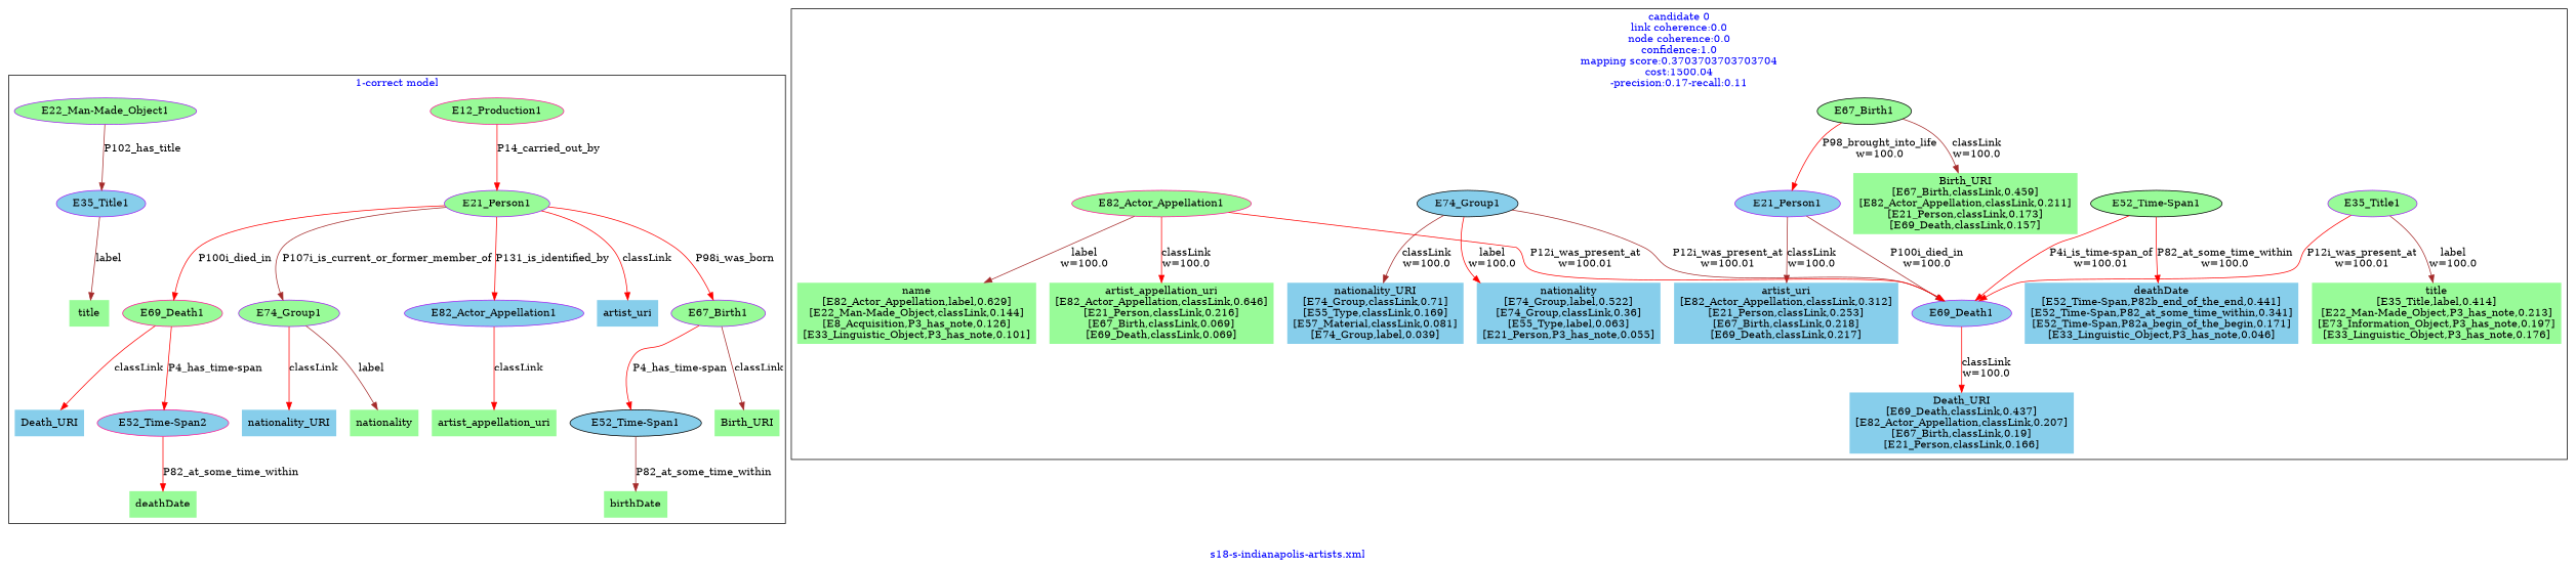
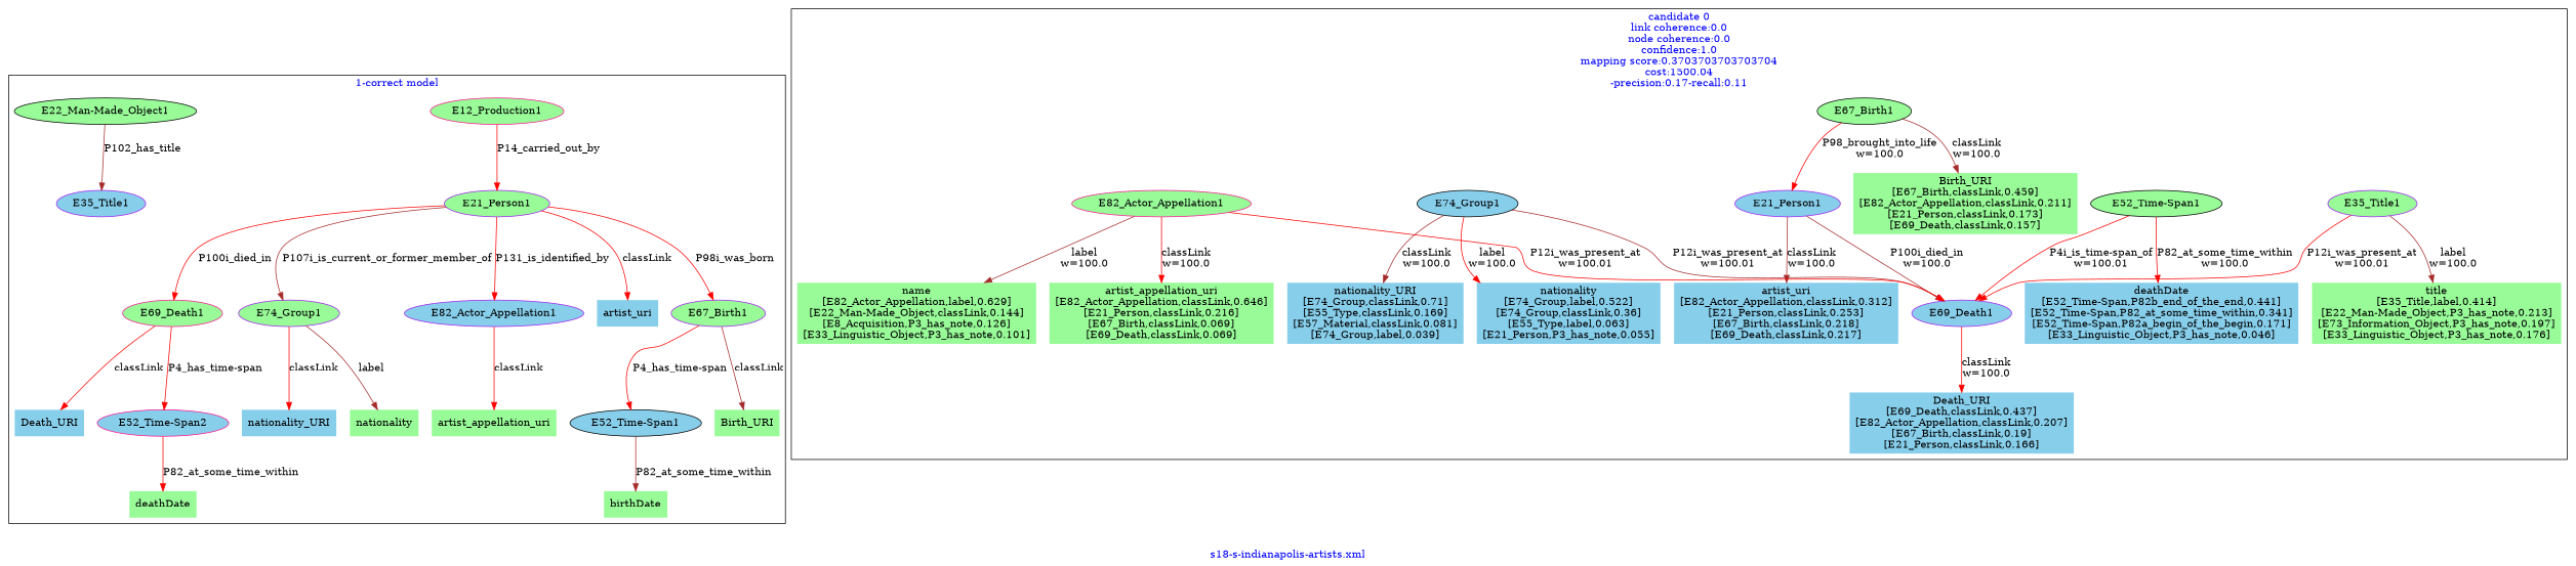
  digraph {
    fontcolor=blue
    label="s18-s-indianapolis-artists.xml"
    remincross=true
    node [color=purple fillcolor=palegreen style=filled shape=plaintext]
    edge [color=red fontcolor=black]
    n1 [color=deeppink label=E12_Production1 shape=""]
    n2 [label=E21_Person1 shape=""]
    n3 [label=E67_Birth1 shape=""]
    n4 [color=deeppink label=E69_Death1 shape=""]
    n5 [label=E74_Group1 shape=""]
    n6 [fillcolor=skyblue label=E82_Actor_Appellation1 shape=""]
-   n7 [label="E22_Man-Made_Object1" shape=""]
+   n7 [color=black label="E22_Man-Made_Object1" shape=""]
    n8 [fillcolor=skyblue label=E35_Title1 shape=""]
    n9 [color=black fillcolor=skyblue label="E52_Time-Span1" shape=""]
    n10 [color=deeppink fillcolor=skyblue label="E52_Time-Span2" shape=""]
    n11 [fillcolor=skyblue label=artist_uri]
    n12 [color=black label=nationality]
    n13 [color=black fillcolor=skyblue label=Death_URI]
    n14 [label=artist_appellation_uri]
    n15 [color=black label=deathDate]
    n16 [color=black fillcolor=skyblue label=nationality_URI]
-   n17 [label=title]
    n18 [label=Birth_URI]
    n19 [color=black label=birthDate]
    n20 [fillcolor=skyblue label=E21_Person1 shape=""]
    n21 [color=deeppink fillcolor=skyblue label="artist_uri\n[E82_Actor_Appellation,classLink,0.312]\n[E21_Person,classLink,0.253]\n[E67_Birth,classLink,0.218]\n[E69_Death,classLink,0.217]"]
    n22 [label=E35_Title1 shape=""]
    n23 [color=deeppink label="title\n[E35_Title,label,0.414]\n[E22_Man-Made_Object,P3_has_note,0.213]\n[E73_Information_Object,P3_has_note,0.197]\n[E33_Linguistic_Object,P3_has_note,0.176]"]
    n24 [color=black label="E52_Time-Span1" shape=""]
    n25 [color=black fillcolor=skyblue label="deathDate\n[E52_Time-Span,P82b_end_of_the_end,0.441]\n[E52_Time-Span,P82_at_some_time_within,0.341]\n[E52_Time-Span,P82a_begin_of_the_begin,0.171]\n[E33_Linguistic_Object,P3_has_note,0.046]"]
    n26 [color=black label=E67_Birth1 shape=""]
    n27 [color=deeppink label="Birth_URI\n[E67_Birth,classLink,0.459]\n[E82_Actor_Appellation,classLink,0.211]\n[E21_Person,classLink,0.173]\n[E69_Death,classLink,0.157]"]
    n28 [fillcolor=skyblue label=E69_Death1 shape=""]
    n29 [color=deeppink fillcolor=skyblue label="Death_URI\n[E69_Death,classLink,0.437]\n[E82_Actor_Appellation,classLink,0.207]\n[E67_Birth,classLink,0.19]\n[E21_Person,classLink,0.166]"]
    n30 [color=black fillcolor=skyblue label=E74_Group1 shape=""]
    n31 [color=deeppink fillcolor=skyblue label="nationality_URI\n[E74_Group,classLink,0.71]\n[E55_Type,classLink,0.169]\n[E57_Material,classLink,0.081]\n[E74_Group,label,0.039]"]
    n32 [fillcolor=skyblue label="nationality\n[E74_Group,label,0.522]\n[E74_Group,classLink,0.36]\n[E55_Type,label,0.063]\n[E21_Person,P3_has_note,0.055]"]
    n33 [color=deeppink label=E82_Actor_Appellation1 shape=""]
    n34 [color=deeppink label="artist_appellation_uri\n[E82_Actor_Appellation,classLink,0.646]\n[E21_Person,classLink,0.216]\n[E67_Birth,classLink,0.069]\n[E69_Death,classLink,0.069]"]
    n35 [color=deeppink label="name\n[E82_Actor_Appellation,label,0.629]\n[E22_Man-Made_Object,classLink,0.144]\n[E8_Acquisition,P3_has_note,0.126]\n[E33_Linguistic_Object,P3_has_note,0.101]"]
    subgraph cluster_1 {
      label="1-correct model"
      n1
      n2
      n3
      n4
      n5
      n6
      n7
      n8
      n9
      n10
      n11
      n12
      n13
      n14
      n15
      n16
-     n17
      n18
      n19
    }
    subgraph cluster_2 {
      label="candidate 0\nlink coherence:0.0\nnode coherence:0.0\nconfidence:1.0\nmapping score:0.3703703703703704\ncost:1500.04\n-precision:0.17-recall:0.11"
      n20
      n21
      n22
      n23
      n24
      n25
      n26
      n27
      n28
      n29
      n30
      n31
      n32
      n33
      n34
      n35
    }
    n1 -> n2 [label=P14_carried_out_by]
    n2 -> n3 [label=P98i_was_born]
    n2 -> n4 [label=P100i_died_in]
    n2 -> n5 [color=brown label=P107i_is_current_or_former_member_of]
    n2 -> n6 [label=P131_is_identified_by]
    n2 -> n11 [label=classLink]
    n3 -> n9 [label="P4_has_time-span"]
    n3 -> n18 [color=brown label=classLink]
    n4 -> n10 [label="P4_has_time-span"]
    n4 -> n13 [label=classLink]
    n5 -> n12 [color=brown label=label]
    n5 -> n16 [label=classLink]
    n6 -> n14 [label=classLink]
    n7 -> n8 [color=brown label=P102_has_title]
-   n8 -> n17 [color=brown label=label]
    n9 -> n19 [color=brown label=P82_at_some_time_within]
    n10 -> n15 [label=P82_at_some_time_within]
    n20 -> n21 [color=brown label="classLink\nw=100.0"]
    n20 -> n28 [color=brown label="P100i_died_in\nw=100.0"]
    n22 -> n23 [color=brown label="label\nw=100.0"]
    n22 -> n28 [label="P12i_was_present_at\nw=100.01"]
    n24 -> n25 [label="P82_at_some_time_within\nw=100.0"]
    n24 -> n28 [label="P4i_is_time-span_of\nw=100.01"]
    n26 -> n20 [label="P98_brought_into_life\nw=100.0"]
    n26 -> n27 [color=brown label="classLink\nw=100.0"]
    n28 -> n29 [label="classLink\nw=100.0"]
    n30 -> n28 [color=brown label="P12i_was_present_at\nw=100.01"]
    n30 -> n31 [color=brown label="classLink\nw=100.0"]
    n30 -> n32 [label="label\nw=100.0"]
    n33 -> n28 [label="P12i_was_present_at\nw=100.01"]
    n33 -> n34 [label="classLink\nw=100.0"]
    n33 -> n35 [color=brown label="label\nw=100.0"]
  }
